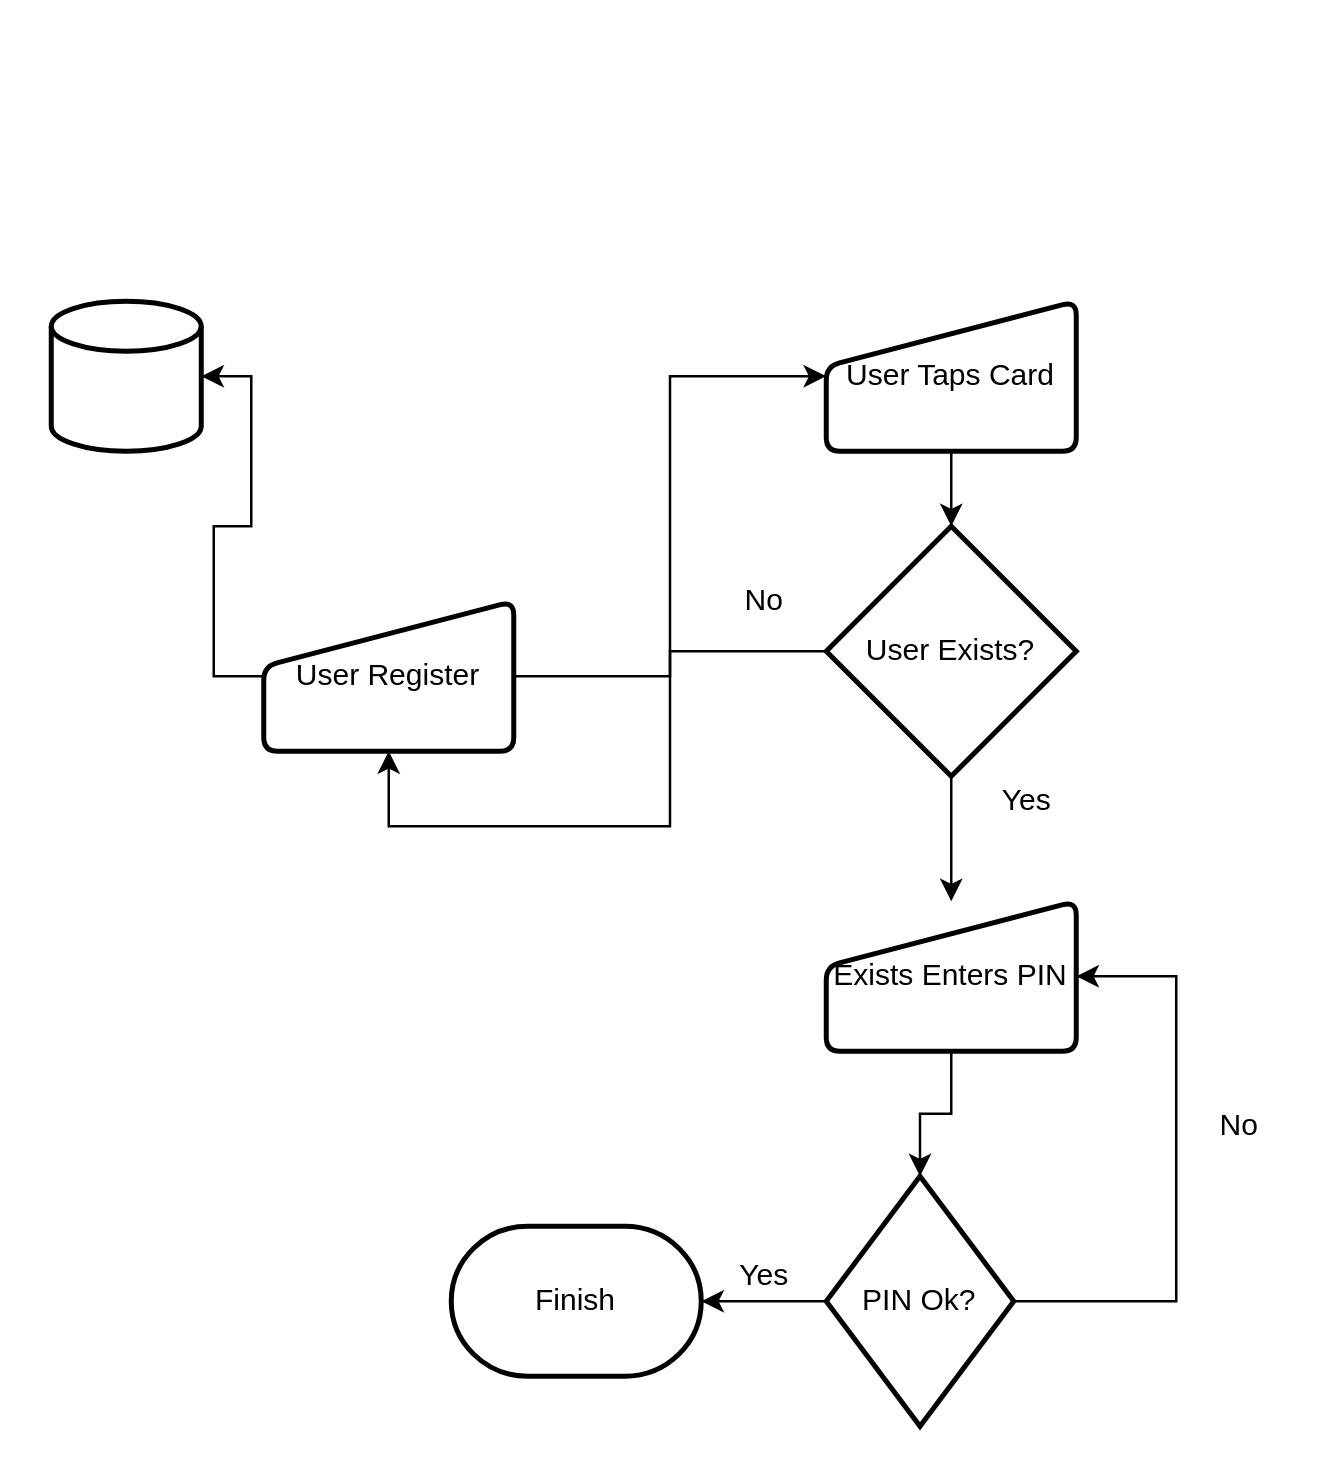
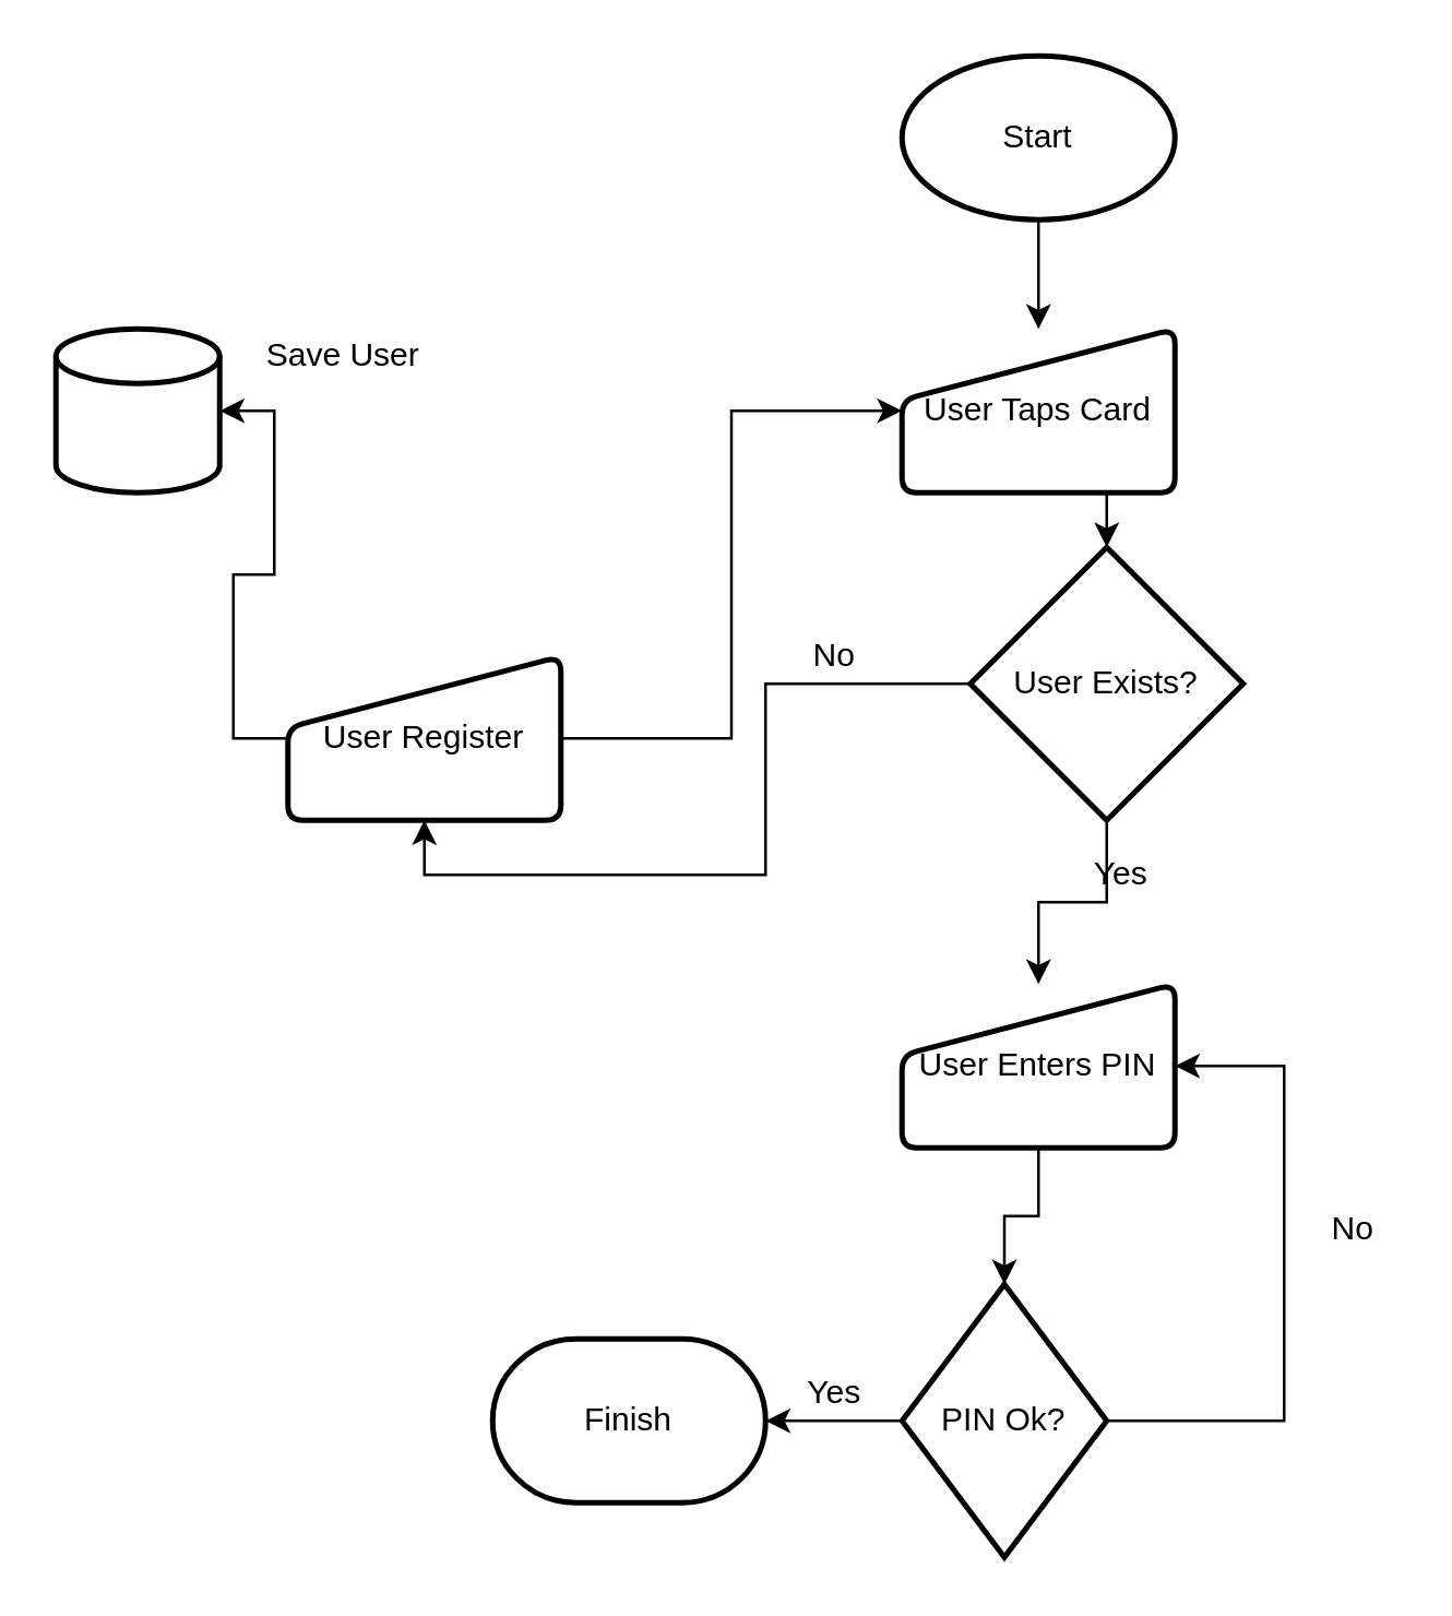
  <mxCell id="0" />
  <mxCell id="1" parent="0" />
+ <mxCell id="2" style="edgeStyle=orthogonalEdgeStyle;rounded=0;orthogonalLoop=1;jettySize=auto;html=1;exitX=0.5;exitY=1;exitDx=0;exitDy=0;exitPerimeter=0;entryX=0.5;entryY=0;entryDx=0;entryDy=0;" edge="1" parent="1" source="3" target="8"><mxGeometry relative="1" as="geometry" /></mxCell>
+ <mxCell id="3" value="Start" style="strokeWidth=2;html=1;shape=mxgraph.flowchart.start_1;whiteSpace=wrap;" vertex="1" parent="1"><mxGeometry x="330" y="20" width="100" height="60" as="geometry" /></mxCell>
  <mxCell id="4" style="edgeStyle=orthogonalEdgeStyle;rounded=0;orthogonalLoop=1;jettySize=auto;html=1;exitX=0;exitY=0.5;exitDx=0;exitDy=0;exitPerimeter=0;entryX=0.5;entryY=1;entryDx=0;entryDy=0;" edge="1" parent="1" source="6" target="12"><mxGeometry relative="1" as="geometry" /></mxCell>
  <mxCell id="5" style="edgeStyle=orthogonalEdgeStyle;rounded=0;orthogonalLoop=1;jettySize=auto;html=1;exitX=0.5;exitY=1;exitDx=0;exitDy=0;exitPerimeter=0;entryX=0.5;entryY=0;entryDx=0;entryDy=0;" edge="1" parent="1" source="6" target="16"><mxGeometry relative="1" as="geometry" /></mxCell>
- <mxCell id="6" value="User Exists?" style="strokeWidth=2;html=1;shape=mxgraph.flowchart.decision;whiteSpace=wrap;" vertex="1" parent="1"><mxGeometry x="330" y="210" width="100" height="100" as="geometry" /></mxCell>
+ <mxCell id="6" value="User Exists?" style="strokeWidth=2;html=1;shape=mxgraph.flowchart.decision;whiteSpace=wrap;" vertex="1" parent="1"><mxGeometry x="355" y="200" width="100" height="100" as="geometry" /></mxCell>
  <mxCell id="7" style="edgeStyle=orthogonalEdgeStyle;rounded=0;orthogonalLoop=1;jettySize=auto;html=1;exitX=0.5;exitY=1;exitDx=0;exitDy=0;entryX=0.5;entryY=0;entryDx=0;entryDy=0;entryPerimeter=0;" edge="1" parent="1" source="8" target="6"><mxGeometry relative="1" as="geometry" /></mxCell>
  <mxCell id="8" value="User Taps Card" style="html=1;strokeWidth=2;shape=manualInput;whiteSpace=wrap;rounded=1;size=26;arcSize=11;" vertex="1" parent="1"><mxGeometry x="330" y="120" width="100" height="60" as="geometry" /></mxCell>
  <mxCell id="9" value="" style="strokeWidth=2;html=1;shape=mxgraph.flowchart.database;whiteSpace=wrap;" vertex="1" parent="1"><mxGeometry x="20" y="120" width="60" height="60" as="geometry" /></mxCell>
  <mxCell id="10" style="edgeStyle=orthogonalEdgeStyle;rounded=0;orthogonalLoop=1;jettySize=auto;html=1;exitX=0;exitY=0.5;exitDx=0;exitDy=0;entryX=1;entryY=0.5;entryDx=0;entryDy=0;entryPerimeter=0;" edge="1" parent="1" source="12" target="9"><mxGeometry relative="1" as="geometry" /></mxCell>
  <mxCell id="11" style="edgeStyle=orthogonalEdgeStyle;rounded=0;orthogonalLoop=1;jettySize=auto;html=1;exitX=1;exitY=0.5;exitDx=0;exitDy=0;entryX=0;entryY=0.5;entryDx=0;entryDy=0;" edge="1" parent="1" source="12" target="8"><mxGeometry relative="1" as="geometry" /></mxCell>
  <mxCell id="12" value="User Register" style="html=1;strokeWidth=2;shape=manualInput;whiteSpace=wrap;rounded=1;size=26;arcSize=11;" vertex="1" parent="1"><mxGeometry x="105" y="240" width="100" height="60" as="geometry" /></mxCell>
  <mxCell id="13" value="No" style="text;html=1;align=center;verticalAlign=middle;resizable=0;points=[];autosize=1;strokeColor=none;fillColor=none;" vertex="1" parent="1"><mxGeometry x="290" y="230" width="30" height="20" as="geometry" /></mxCell>
+ <mxCell id="14" value="Save User" style="text;html=1;align=center;verticalAlign=middle;resizable=0;points=[];autosize=1;strokeColor=none;fillColor=none;" vertex="1" parent="1"><mxGeometry x="90" y="120" width="70" height="20" as="geometry" /></mxCell>
  <mxCell id="15" style="edgeStyle=orthogonalEdgeStyle;rounded=0;orthogonalLoop=1;jettySize=auto;html=1;exitX=0.5;exitY=1;exitDx=0;exitDy=0;entryX=0.5;entryY=0;entryDx=0;entryDy=0;entryPerimeter=0;" edge="1" parent="1" source="16" target="20"><mxGeometry relative="1" as="geometry" /></mxCell>
- <mxCell id="16" value="Exists Enters PIN" style="html=1;strokeWidth=2;shape=manualInput;whiteSpace=wrap;rounded=1;size=26;arcSize=11;" vertex="1" parent="1"><mxGeometry x="330" y="360" width="100" height="60" as="geometry" /></mxCell>
+ <mxCell id="16" value="User Enters PIN" style="html=1;strokeWidth=2;shape=manualInput;whiteSpace=wrap;rounded=1;size=26;arcSize=11;" vertex="1" parent="1"><mxGeometry x="330" y="360" width="100" height="60" as="geometry" /></mxCell>
  <mxCell id="17" value="Yes" style="text;html=1;align=center;verticalAlign=middle;resizable=0;points=[];autosize=1;strokeColor=none;fillColor=none;" vertex="1" parent="1"><mxGeometry x="395" y="310" width="30" height="20" as="geometry" /></mxCell>
  <mxCell id="18" style="edgeStyle=orthogonalEdgeStyle;rounded=0;orthogonalLoop=1;jettySize=auto;html=1;exitX=1;exitY=0.5;exitDx=0;exitDy=0;exitPerimeter=0;entryX=1;entryY=0.5;entryDx=0;entryDy=0;" edge="1" parent="1" source="20" target="16"><mxGeometry relative="1" as="geometry"><Array as="points"><mxPoint x="470" y="520" /><mxPoint x="470" y="390" /></Array></mxGeometry></mxCell>
  <mxCell id="19" style="edgeStyle=orthogonalEdgeStyle;rounded=0;orthogonalLoop=1;jettySize=auto;html=1;exitX=0;exitY=0.5;exitDx=0;exitDy=0;exitPerimeter=0;entryX=1;entryY=0.5;entryDx=0;entryDy=0;entryPerimeter=0;" edge="1" parent="1" source="20" target="22"><mxGeometry relative="1" as="geometry" /></mxCell>
  <mxCell id="20" value="PIN Ok?" style="strokeWidth=2;html=1;shape=mxgraph.flowchart.decision;whiteSpace=wrap;" vertex="1" parent="1"><mxGeometry x="330" y="470" width="75" height="100" as="geometry" /></mxCell>
  <mxCell id="21" value="No" style="text;html=1;align=center;verticalAlign=middle;resizable=0;points=[];autosize=1;strokeColor=none;fillColor=none;" vertex="1" parent="1"><mxGeometry x="480" y="440" width="30" height="20" as="geometry" /></mxCell>
  <mxCell id="22" value="Finish" style="strokeWidth=2;html=1;shape=mxgraph.flowchart.terminator;whiteSpace=wrap;" vertex="1" parent="1"><mxGeometry x="180" y="490" width="100" height="60" as="geometry" /></mxCell>
  <mxCell id="23" value="Yes" style="text;html=1;align=center;verticalAlign=middle;resizable=0;points=[];autosize=1;strokeColor=none;fillColor=none;" vertex="1" parent="1"><mxGeometry x="290" y="500" width="30" height="20" as="geometry" /></mxCell>
